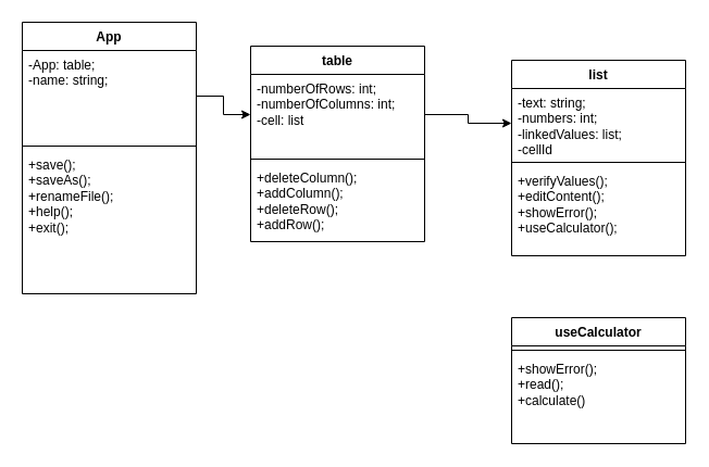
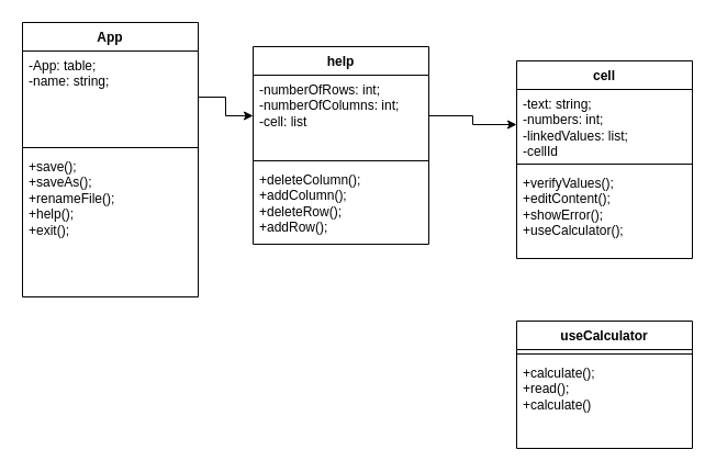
  <mxCell id="0" />
  <mxCell id="1" parent="0" />
  <mxCell id="2" value="App" style="swimlane;fontStyle=1;align=center;verticalAlign=top;childLayout=stackLayout;horizontal=1;startSize=26;horizontalStack=0;resizeParent=1;resizeParentMax=0;resizeLast=0;collapsible=1;marginBottom=0;whiteSpace=wrap;html=1;" vertex="1" parent="1"><mxGeometry x="20" y="20" width="160" height="250" as="geometry" /></mxCell>
  <mxCell id="3" value="-App: table;&lt;br&gt;-name: string;&lt;br&gt;" style="text;strokeColor=none;fillColor=none;align=left;verticalAlign=top;spacingLeft=4;spacingRight=4;overflow=hidden;rotatable=0;points=[[0,0.5],[1,0.5]];portConstraint=eastwest;whiteSpace=wrap;html=1;" vertex="1" parent="2"><mxGeometry y="26" width="160" height="84" as="geometry" /></mxCell>
  <mxCell id="4" value="" style="line;strokeWidth=1;fillColor=none;align=left;verticalAlign=middle;spacingTop=-1;spacingLeft=3;spacingRight=3;rotatable=0;labelPosition=right;points=[];portConstraint=eastwest;strokeColor=inherit;" vertex="1" parent="2"><mxGeometry y="110" width="160" height="8" as="geometry" /></mxCell>
  <mxCell id="5" value="+save();&lt;br&gt;+saveAs();&lt;br&gt;+renameFile();&lt;br&gt;+help();&lt;br&gt;+exit();" style="text;strokeColor=none;fillColor=none;align=left;verticalAlign=top;spacingLeft=4;spacingRight=4;overflow=hidden;rotatable=0;points=[[0,0.5],[1,0.5]];portConstraint=eastwest;whiteSpace=wrap;html=1;" vertex="1" parent="2"><mxGeometry y="118" width="160" height="132" as="geometry" /></mxCell>
- <mxCell id="6" value="table" style="swimlane;fontStyle=1;align=center;verticalAlign=top;childLayout=stackLayout;horizontal=1;startSize=26;horizontalStack=0;resizeParent=1;resizeParentMax=0;resizeLast=0;collapsible=1;marginBottom=0;whiteSpace=wrap;html=1;" vertex="1" parent="1"><mxGeometry x="230" y="42" width="160" height="180" as="geometry" /></mxCell>
+ <mxCell id="6" value="help" style="swimlane;fontStyle=1;align=center;verticalAlign=top;childLayout=stackLayout;horizontal=1;startSize=26;horizontalStack=0;resizeParent=1;resizeParentMax=0;resizeLast=0;collapsible=1;marginBottom=0;whiteSpace=wrap;html=1;" vertex="1" parent="1"><mxGeometry x="230" y="42" width="160" height="180" as="geometry" /></mxCell>
  <mxCell id="7" value="-numberOfRows: int;&lt;br style=&quot;border-color: var(--border-color);&quot;&gt;-numberOfColumns: int;&lt;br&gt;-cell: list" style="text;strokeColor=none;fillColor=none;align=left;verticalAlign=top;spacingLeft=4;spacingRight=4;overflow=hidden;rotatable=0;points=[[0,0.5],[1,0.5]];portConstraint=eastwest;whiteSpace=wrap;html=1;" vertex="1" parent="6"><mxGeometry y="26" width="160" height="74" as="geometry" /></mxCell>
  <mxCell id="8" value="" style="line;strokeWidth=1;fillColor=none;align=left;verticalAlign=middle;spacingTop=-1;spacingLeft=3;spacingRight=3;rotatable=0;labelPosition=right;points=[];portConstraint=eastwest;strokeColor=inherit;" vertex="1" parent="6"><mxGeometry y="100" width="160" height="8" as="geometry" /></mxCell>
  <mxCell id="9" value="+deleteColumn();&lt;br style=&quot;border-color: var(--border-color);&quot;&gt;+addColumn();&lt;br style=&quot;border-color: var(--border-color);&quot;&gt;+deleteRow();&lt;br style=&quot;border-color: var(--border-color);&quot;&gt;+addRow();" style="text;strokeColor=none;fillColor=none;align=left;verticalAlign=top;spacingLeft=4;spacingRight=4;overflow=hidden;rotatable=0;points=[[0,0.5],[1,0.5]];portConstraint=eastwest;whiteSpace=wrap;html=1;" vertex="1" parent="6"><mxGeometry y="108" width="160" height="72" as="geometry" /></mxCell>
  <mxCell id="10" value="useCalculator" style="swimlane;fontStyle=1;align=center;verticalAlign=top;childLayout=stackLayout;horizontal=1;startSize=26;horizontalStack=0;resizeParent=1;resizeParentMax=0;resizeLast=0;collapsible=1;marginBottom=0;whiteSpace=wrap;html=1;" vertex="1" parent="1"><mxGeometry x="470" y="292" width="160" height="116" as="geometry" /></mxCell>
  <mxCell id="11" value="" style="line;strokeWidth=1;fillColor=none;align=left;verticalAlign=middle;spacingTop=-1;spacingLeft=3;spacingRight=3;rotatable=0;labelPosition=right;points=[];portConstraint=eastwest;strokeColor=inherit;" vertex="1" parent="10"><mxGeometry y="26" width="160" height="8" as="geometry" /></mxCell>
- <mxCell id="12" value="+showError();&lt;br&gt;+read();&lt;br style=&quot;border-color: var(--border-color);&quot;&gt;+calculate()" style="text;strokeColor=none;fillColor=none;align=left;verticalAlign=top;spacingLeft=4;spacingRight=4;overflow=hidden;rotatable=0;points=[[0,0.5],[1,0.5]];portConstraint=eastwest;whiteSpace=wrap;html=1;" vertex="1" parent="10"><mxGeometry y="34" width="160" height="82" as="geometry" /></mxCell>
- <mxCell id="13" value="list" style="swimlane;fontStyle=1;align=center;verticalAlign=top;childLayout=stackLayout;horizontal=1;startSize=26;horizontalStack=0;resizeParent=1;resizeParentMax=0;resizeLast=0;collapsible=1;marginBottom=0;whiteSpace=wrap;html=1;" vertex="1" parent="1"><mxGeometry x="470" y="55" width="160" height="180" as="geometry" /></mxCell>
+ <mxCell id="12" value="+calculate();&lt;br&gt;+read();&lt;br style=&quot;border-color: var(--border-color);&quot;&gt;+calculate()" style="text;strokeColor=none;fillColor=none;align=left;verticalAlign=top;spacingLeft=4;spacingRight=4;overflow=hidden;rotatable=0;points=[[0,0.5],[1,0.5]];portConstraint=eastwest;whiteSpace=wrap;html=1;" vertex="1" parent="10"><mxGeometry y="34" width="160" height="82" as="geometry" /></mxCell>
+ <mxCell id="13" value="cell" style="swimlane;fontStyle=1;align=center;verticalAlign=top;childLayout=stackLayout;horizontal=1;startSize=26;horizontalStack=0;resizeParent=1;resizeParentMax=0;resizeLast=0;collapsible=1;marginBottom=0;whiteSpace=wrap;html=1;" vertex="1" parent="1"><mxGeometry x="470" y="55" width="160" height="180" as="geometry" /></mxCell>
  <mxCell id="14" value="-text: string;&lt;br&gt;-numbers: int;&lt;br&gt;-linkedValues: list;&lt;br&gt;-cellId" style="text;strokeColor=none;fillColor=none;align=left;verticalAlign=top;spacingLeft=4;spacingRight=4;overflow=hidden;rotatable=0;points=[[0,0.5],[1,0.5]];portConstraint=eastwest;whiteSpace=wrap;html=1;" vertex="1" parent="13"><mxGeometry y="26" width="160" height="64" as="geometry" /></mxCell>
  <mxCell id="15" value="" style="line;strokeWidth=1;fillColor=none;align=left;verticalAlign=middle;spacingTop=-1;spacingLeft=3;spacingRight=3;rotatable=0;labelPosition=right;points=[];portConstraint=eastwest;strokeColor=inherit;" vertex="1" parent="13"><mxGeometry y="90" width="160" height="8" as="geometry" /></mxCell>
  <mxCell id="16" value="+verifyValues();&lt;br&gt;+editContent();&lt;br&gt;+showError();&lt;br&gt;+useCalculator();" style="text;strokeColor=none;fillColor=none;align=left;verticalAlign=top;spacingLeft=4;spacingRight=4;overflow=hidden;rotatable=0;points=[[0,0.5],[1,0.5]];portConstraint=eastwest;whiteSpace=wrap;html=1;" vertex="1" parent="13"><mxGeometry y="98" width="160" height="82" as="geometry" /></mxCell>
  <mxCell id="17" value="" style="edgeStyle=orthogonalEdgeStyle;rounded=0;orthogonalLoop=1;jettySize=auto;html=1;" edge="1" parent="1" source="3" target="7"><mxGeometry relative="1" as="geometry" /></mxCell>
  <mxCell id="18" value="" style="edgeStyle=orthogonalEdgeStyle;rounded=0;orthogonalLoop=1;jettySize=auto;html=1;" edge="1" parent="1" source="7" target="14"><mxGeometry relative="1" as="geometry" /></mxCell>
